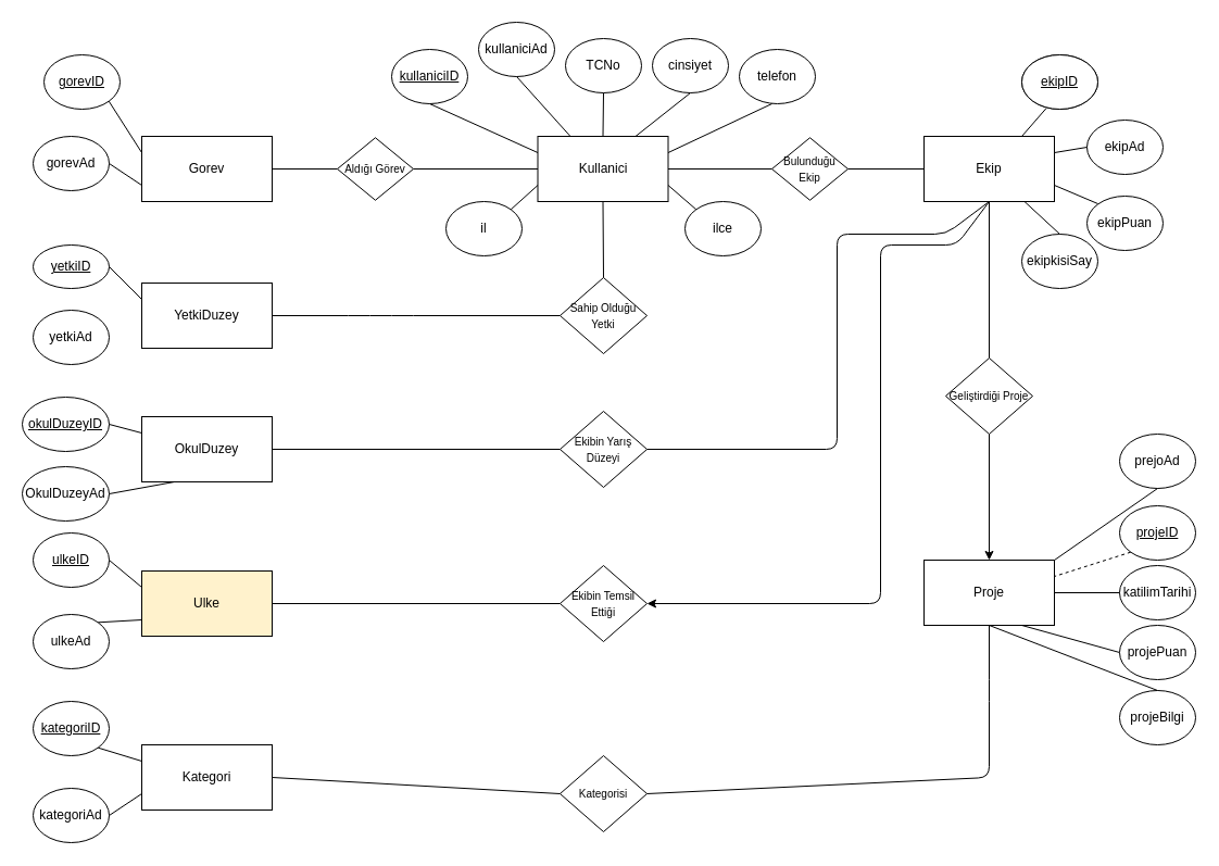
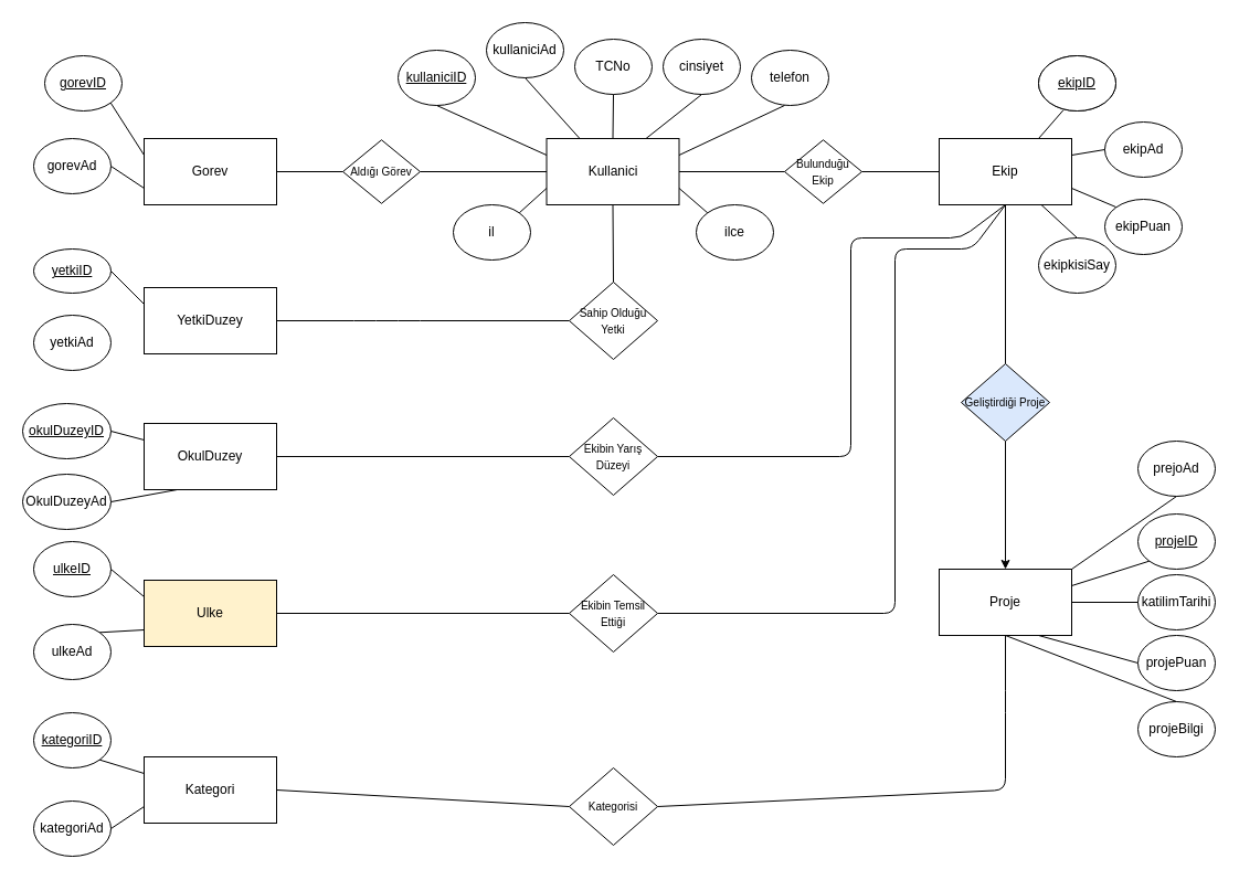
  <mxCell id="0" />
  <mxCell id="1" parent="0" />
  <mxCell id="2" value="Kullanici" style="rounded=0;whiteSpace=wrap;html=1;" parent="1" vertex="1"><mxGeometry x="494.5" y="125" width="120" height="60" as="geometry" /></mxCell>
  <mxCell id="3" value="Ekip" style="rounded=0;whiteSpace=wrap;html=1;" parent="1" vertex="1"><mxGeometry x="850" y="125" width="120" height="60" as="geometry" /></mxCell>
  <mxCell id="4" value="Proje" style="rounded=0;whiteSpace=wrap;html=1;" parent="1" vertex="1"><mxGeometry x="850" y="515" width="120" height="60" as="geometry" /></mxCell>
  <mxCell id="5" value="Kategori" style="rounded=0;whiteSpace=wrap;html=1;" parent="1" vertex="1"><mxGeometry x="130" y="685" width="120" height="60" as="geometry" /></mxCell>
  <mxCell id="6" value="YetkiDuzey" style="rounded=0;whiteSpace=wrap;html=1;" parent="1" vertex="1"><mxGeometry x="130" y="260" width="120" height="60" as="geometry" /></mxCell>
  <mxCell id="7" value="Gorev" style="rounded=0;whiteSpace=wrap;html=1;" parent="1" vertex="1"><mxGeometry x="130" y="125" width="120" height="60" as="geometry" /></mxCell>
  <mxCell id="8" value="Ulke" style="rounded=0;whiteSpace=wrap;html=1;fillColor=#fff2cc;" parent="1" vertex="1"><mxGeometry x="130" y="525" width="120" height="60" as="geometry" /></mxCell>
  <mxCell id="9" value="&lt;u&gt;kategoriID&lt;/u&gt;" style="ellipse;whiteSpace=wrap;html=1;" parent="1" vertex="1"><mxGeometry x="30" y="645" width="70" height="50" as="geometry" /></mxCell>
  <mxCell id="10" value="kategoriAd" style="ellipse;whiteSpace=wrap;html=1;" parent="1" vertex="1"><mxGeometry x="30" y="725" width="70" height="50" as="geometry" /></mxCell>
  <mxCell id="11" value="&lt;u&gt;gorevID&lt;/u&gt;" style="ellipse;whiteSpace=wrap;html=1;" parent="1" vertex="1"><mxGeometry x="40" y="50" width="70" height="50" as="geometry" /></mxCell>
  <mxCell id="12" value="gorevAd" style="ellipse;whiteSpace=wrap;html=1;" parent="1" vertex="1"><mxGeometry x="30" y="125" width="70" height="50" as="geometry" /></mxCell>
  <mxCell id="13" value="yetkiAd" style="ellipse;whiteSpace=wrap;html=1;" parent="1" vertex="1"><mxGeometry x="30" y="285" width="70" height="50" as="geometry" /></mxCell>
  <mxCell id="14" value="&lt;u&gt;yetkiID&lt;/u&gt;" style="ellipse;whiteSpace=wrap;html=1;" parent="1" vertex="1"><mxGeometry x="30" y="225" width="70" height="40" as="geometry" /></mxCell>
  <mxCell id="15" value="ekipID" style="ellipse;whiteSpace=wrap;html=1;" parent="1" vertex="1"><mxGeometry x="940" y="50" width="70" height="50" as="geometry" /></mxCell>
  <mxCell id="16" value="ekipAd" style="ellipse;whiteSpace=wrap;html=1;" parent="1" vertex="1"><mxGeometry x="1000" y="110" width="70" height="50" as="geometry" /></mxCell>
  <mxCell id="17" value="ekipPuan" style="ellipse;whiteSpace=wrap;html=1;" parent="1" vertex="1"><mxGeometry x="1000" y="180" width="70" height="50" as="geometry" /></mxCell>
  <mxCell id="18" value="ekipkisiSay" style="ellipse;whiteSpace=wrap;html=1;" parent="1" vertex="1"><mxGeometry x="940" y="215" width="70" height="50" as="geometry" /></mxCell>
  <mxCell id="19" value="&lt;u&gt;ulkeID&lt;/u&gt;" style="ellipse;whiteSpace=wrap;html=1;" parent="1" vertex="1"><mxGeometry x="30" y="490" width="70" height="50" as="geometry" /></mxCell>
  <mxCell id="20" value="ulkeAd" style="ellipse;whiteSpace=wrap;html=1;" parent="1" vertex="1"><mxGeometry x="30" y="565" width="70" height="50" as="geometry" /></mxCell>
  <mxCell id="21" value="&lt;u&gt;projeID&lt;/u&gt;" style="ellipse;whiteSpace=wrap;html=1;" parent="1" vertex="1"><mxGeometry x="1030" y="465" width="70" height="50" as="geometry" /></mxCell>
  <mxCell id="22" value="prejoAd" style="ellipse;whiteSpace=wrap;html=1;" parent="1" vertex="1"><mxGeometry x="1030" y="399" width="70" height="50" as="geometry" /></mxCell>
  <mxCell id="23" value="projeBilgi" style="ellipse;whiteSpace=wrap;html=1;" parent="1" vertex="1"><mxGeometry x="1030" y="635" width="70" height="50" as="geometry" /></mxCell>
  <mxCell id="24" value="katilimTarihi" style="ellipse;whiteSpace=wrap;html=1;" parent="1" vertex="1"><mxGeometry x="1030" y="520" width="70" height="50" as="geometry" /></mxCell>
  <mxCell id="25" value="OkulDuzey" style="rounded=0;whiteSpace=wrap;html=1;" parent="1" vertex="1"><mxGeometry x="130" y="383" width="120" height="60" as="geometry" /></mxCell>
  <mxCell id="26" value="&lt;u&gt;okulDuzeyID&lt;/u&gt;" style="ellipse;whiteSpace=wrap;html=1;" parent="1" vertex="1"><mxGeometry x="20" y="365" width="80" height="50" as="geometry" /></mxCell>
  <mxCell id="27" value="OkulDuzeyAd" style="ellipse;whiteSpace=wrap;html=1;" parent="1" vertex="1"><mxGeometry x="20" y="429" width="80" height="50" as="geometry" /></mxCell>
  <mxCell id="28" value="&lt;u&gt;kullaniciID&lt;/u&gt;" style="ellipse;whiteSpace=wrap;html=1;" parent="1" vertex="1"><mxGeometry x="360" y="45" width="70" height="50" as="geometry" /></mxCell>
  <mxCell id="29" value="kullaniciAd" style="ellipse;whiteSpace=wrap;html=1;" parent="1" vertex="1"><mxGeometry x="440" y="20" width="70" height="50" as="geometry" /></mxCell>
  <mxCell id="30" value="TCNo" style="ellipse;whiteSpace=wrap;html=1;" parent="1" vertex="1"><mxGeometry x="520" y="35" width="70" height="50" as="geometry" /></mxCell>
  <mxCell id="31" value="cinsiyet" style="ellipse;whiteSpace=wrap;html=1;" parent="1" vertex="1"><mxGeometry x="600" y="35" width="70" height="50" as="geometry" /></mxCell>
  <mxCell id="32" value="telefon" style="ellipse;whiteSpace=wrap;html=1;" parent="1" vertex="1"><mxGeometry x="680" y="45" width="70" height="50" as="geometry" /></mxCell>
  <mxCell id="33" value="il" style="ellipse;whiteSpace=wrap;html=1;" parent="1" vertex="1"><mxGeometry x="410" y="185" width="70" height="50" as="geometry" /></mxCell>
  <mxCell id="34" value="ilce" style="ellipse;whiteSpace=wrap;html=1;" parent="1" vertex="1"><mxGeometry x="630" y="185" width="70" height="50" as="geometry" /></mxCell>
  <mxCell id="35" value="&lt;u&gt;ekipID&lt;/u&gt;" style="ellipse;whiteSpace=wrap;html=1;" parent="1" vertex="1"><mxGeometry x="940" y="50" width="70" height="50" as="geometry" /></mxCell>
- <mxCell id="36" value="" style="endArrow=none;html=1;exitX=0;exitY=1;exitDx=0;exitDy=0;entryX=1;entryY=0.25;entryDx=0;entryDy=0;dashed=1;" parent="1" source="21" target="4" edge="1"><mxGeometry width="50" height="50" relative="1" as="geometry"><mxPoint x="1370" y="895" as="sourcePoint" /><mxPoint x="1420" y="845" as="targetPoint" /></mxGeometry></mxCell>
+ <mxCell id="36" value="" style="endArrow=none;html=1;exitX=0;exitY=1;exitDx=0;exitDy=0;entryX=1;entryY=0.25;entryDx=0;entryDy=0;" parent="1" source="21" target="4" edge="1"><mxGeometry width="50" height="50" relative="1" as="geometry"><mxPoint x="1370" y="895" as="sourcePoint" /><mxPoint x="1420" y="845" as="targetPoint" /></mxGeometry></mxCell>
  <mxCell id="37" value="" style="endArrow=none;html=1;exitX=0.5;exitY=1;exitDx=0;exitDy=0;entryX=1;entryY=0;entryDx=0;entryDy=0;" parent="1" source="22" target="4" edge="1"><mxGeometry width="50" height="50" relative="1" as="geometry"><mxPoint x="855" y="495" as="sourcePoint" /><mxPoint x="830" y="545" as="targetPoint" /></mxGeometry></mxCell>
  <mxCell id="38" value="" style="endArrow=none;html=1;exitX=0.5;exitY=0;exitDx=0;exitDy=0;entryX=0.5;entryY=1;entryDx=0;entryDy=0;" parent="1" source="23" target="4" edge="1"><mxGeometry width="50" height="50" relative="1" as="geometry"><mxPoint x="865" y="505" as="sourcePoint" /><mxPoint x="900" y="535" as="targetPoint" /></mxGeometry></mxCell>
  <mxCell id="39" value="" style="endArrow=none;html=1;exitX=0.75;exitY=1;exitDx=0;exitDy=0;entryX=0;entryY=0.5;entryDx=0;entryDy=0;" parent="1" source="4" target="60" edge="1"><mxGeometry width="50" height="50" relative="1" as="geometry"><mxPoint x="875" y="515" as="sourcePoint" /><mxPoint x="890" y="605" as="targetPoint" /></mxGeometry></mxCell>
  <mxCell id="40" value="" style="endArrow=none;html=1;entryX=1;entryY=0;entryDx=0;entryDy=0;exitX=0;exitY=0.75;exitDx=0;exitDy=0;" parent="1" source="2" target="33" edge="1"><mxGeometry width="50" height="50" relative="1" as="geometry"><mxPoint x="510" y="405" as="sourcePoint" /><mxPoint x="350" y="295" as="targetPoint" /></mxGeometry></mxCell>
  <mxCell id="41" value="" style="endArrow=none;html=1;exitX=1;exitY=0.75;exitDx=0;exitDy=0;entryX=0;entryY=0;entryDx=0;entryDy=0;" parent="1" source="2" target="34" edge="1"><mxGeometry width="50" height="50" relative="1" as="geometry"><mxPoint x="520" y="415" as="sourcePoint" /><mxPoint x="360" y="305" as="targetPoint" /></mxGeometry></mxCell>
  <mxCell id="42" value="" style="endArrow=none;html=1;entryX=0;entryY=0.25;entryDx=0;entryDy=0;exitX=0.5;exitY=1;exitDx=0;exitDy=0;" parent="1" source="28" target="2" edge="1"><mxGeometry width="50" height="50" relative="1" as="geometry"><mxPoint x="380" y="135" as="sourcePoint" /><mxPoint x="370" y="315" as="targetPoint" /></mxGeometry></mxCell>
  <mxCell id="43" value="" style="endArrow=none;html=1;entryX=0.5;entryY=1;entryDx=0;entryDy=0;exitX=0.25;exitY=0;exitDx=0;exitDy=0;" parent="1" source="2" target="29" edge="1"><mxGeometry width="50" height="50" relative="1" as="geometry"><mxPoint x="540" y="435" as="sourcePoint" /><mxPoint x="380" y="325" as="targetPoint" /></mxGeometry></mxCell>
  <mxCell id="44" value="" style="endArrow=none;html=1;exitX=0.5;exitY=1;exitDx=0;exitDy=0;entryX=0.5;entryY=0;entryDx=0;entryDy=0;" parent="1" source="30" target="2" edge="1"><mxGeometry width="50" height="50" relative="1" as="geometry"><mxPoint x="550" y="445" as="sourcePoint" /><mxPoint x="390" y="335" as="targetPoint" /></mxGeometry></mxCell>
  <mxCell id="45" value="" style="endArrow=none;html=1;entryX=0.5;entryY=1;entryDx=0;entryDy=0;exitX=0.75;exitY=0;exitDx=0;exitDy=0;" parent="1" source="2" target="31" edge="1"><mxGeometry width="50" height="50" relative="1" as="geometry"><mxPoint x="640" y="105" as="sourcePoint" /><mxPoint x="400" y="345" as="targetPoint" /></mxGeometry></mxCell>
  <mxCell id="46" value="" style="endArrow=none;html=1;exitX=1;exitY=0.25;exitDx=0;exitDy=0;" parent="1" source="2" edge="1"><mxGeometry width="50" height="50" relative="1" as="geometry"><mxPoint x="570" y="465" as="sourcePoint" /><mxPoint x="710" y="95" as="targetPoint" /></mxGeometry></mxCell>
  <mxCell id="47" value="" style="endArrow=none;html=1;exitX=0;exitY=0.25;exitDx=0;exitDy=0;entryX=1;entryY=1;entryDx=0;entryDy=0;" parent="1" source="5" target="9" edge="1"><mxGeometry width="50" height="50" relative="1" as="geometry"><mxPoint x="580" y="775" as="sourcePoint" /><mxPoint x="420" y="665" as="targetPoint" /></mxGeometry></mxCell>
  <mxCell id="48" value="" style="endArrow=none;html=1;exitX=0;exitY=0.75;exitDx=0;exitDy=0;entryX=1;entryY=0.5;entryDx=0;entryDy=0;" parent="1" source="5" target="10" edge="1"><mxGeometry width="50" height="50" relative="1" as="geometry"><mxPoint x="590" y="785" as="sourcePoint" /><mxPoint x="430" y="675" as="targetPoint" /></mxGeometry></mxCell>
  <mxCell id="49" value="" style="endArrow=none;html=1;exitX=0;exitY=0.25;exitDx=0;exitDy=0;entryX=1;entryY=0.5;entryDx=0;entryDy=0;" parent="1" source="6" target="14" edge="1"><mxGeometry width="50" height="50" relative="1" as="geometry"><mxPoint x="600" y="171" as="sourcePoint" /><mxPoint x="440" y="61" as="targetPoint" /></mxGeometry></mxCell>
  <mxCell id="50" value="" style="endArrow=none;html=1;exitX=0.25;exitY=1;exitDx=0;exitDy=0;entryX=1;entryY=0.5;entryDx=0;entryDy=0;" parent="1" source="25" target="27" edge="1"><mxGeometry width="50" height="50" relative="1" as="geometry"><mxPoint x="255" y="219" as="sourcePoint" /><mxPoint x="95" y="109" as="targetPoint" /></mxGeometry></mxCell>
  <mxCell id="51" value="" style="endArrow=none;html=1;exitX=0;exitY=0.25;exitDx=0;exitDy=0;entryX=1;entryY=0.5;entryDx=0;entryDy=0;" parent="1" source="25" target="26" edge="1"><mxGeometry width="50" height="50" relative="1" as="geometry"><mxPoint x="215" y="469" as="sourcePoint" /><mxPoint x="105" y="119" as="targetPoint" /></mxGeometry></mxCell>
  <mxCell id="52" value="" style="endArrow=none;html=1;exitX=1;exitY=0.5;exitDx=0;exitDy=0;entryX=0;entryY=0.75;entryDx=0;entryDy=0;" parent="1" source="12" target="7" edge="1"><mxGeometry width="50" height="50" relative="1" as="geometry"><mxPoint x="-190" y="240" as="sourcePoint" /><mxPoint x="-350" y="130" as="targetPoint" /></mxGeometry></mxCell>
  <mxCell id="53" value="" style="endArrow=none;html=1;entryX=0;entryY=0.25;entryDx=0;entryDy=0;exitX=1;exitY=1;exitDx=0;exitDy=0;" parent="1" source="11" target="7" edge="1"><mxGeometry width="50" height="50" relative="1" as="geometry"><mxPoint x="50" y="135" as="sourcePoint" /><mxPoint x="-340" y="140" as="targetPoint" /></mxGeometry></mxCell>
  <mxCell id="54" value="" style="endArrow=none;html=1;exitX=1;exitY=0.5;exitDx=0;exitDy=0;entryX=0;entryY=0.25;entryDx=0;entryDy=0;" parent="1" source="19" target="8" edge="1"><mxGeometry width="50" height="50" relative="1" as="geometry"><mxPoint x="-70" y="486" as="sourcePoint" /><mxPoint x="-230" y="376" as="targetPoint" /></mxGeometry></mxCell>
  <mxCell id="55" value="" style="endArrow=none;html=1;exitX=1;exitY=0;exitDx=0;exitDy=0;entryX=0;entryY=0.75;entryDx=0;entryDy=0;" parent="1" source="20" target="8" edge="1"><mxGeometry width="50" height="50" relative="1" as="geometry"><mxPoint x="-60" y="496" as="sourcePoint" /><mxPoint x="-220" y="386" as="targetPoint" /></mxGeometry></mxCell>
  <mxCell id="56" value="" style="endArrow=none;html=1;exitX=0.5;exitY=0;exitDx=0;exitDy=0;" parent="1" source="18" target="3" edge="1"><mxGeometry width="50" height="50" relative="1" as="geometry"><mxPoint x="780" y="370" as="sourcePoint" /><mxPoint x="510" y="470" as="targetPoint" /></mxGeometry></mxCell>
  <mxCell id="57" value="" style="endArrow=none;html=1;entryX=1;entryY=0.75;entryDx=0;entryDy=0;" parent="1" target="3" edge="1"><mxGeometry width="50" height="50" relative="1" as="geometry"><mxPoint x="1010" y="187" as="sourcePoint" /><mxPoint x="520" y="480" as="targetPoint" /></mxGeometry></mxCell>
  <mxCell id="58" value="" style="endArrow=none;html=1;exitX=1;exitY=0.25;exitDx=0;exitDy=0;entryX=0;entryY=0.5;entryDx=0;entryDy=0;" parent="1" source="3" target="16" edge="1"><mxGeometry width="50" height="50" relative="1" as="geometry"><mxPoint x="690" y="600" as="sourcePoint" /><mxPoint x="530" y="490" as="targetPoint" /></mxGeometry></mxCell>
  <mxCell id="59" value="" style="endArrow=none;html=1;exitX=0.318;exitY=0.989;exitDx=0;exitDy=0;exitPerimeter=0;entryX=0.75;entryY=0;entryDx=0;entryDy=0;" parent="1" source="35" target="3" edge="1"><mxGeometry width="50" height="50" relative="1" as="geometry"><mxPoint x="700" y="610" as="sourcePoint" /><mxPoint x="540" y="500" as="targetPoint" /></mxGeometry></mxCell>
  <mxCell id="60" value="projePuan" style="ellipse;whiteSpace=wrap;html=1;" parent="1" vertex="1"><mxGeometry x="1030" y="575" width="70" height="50" as="geometry" /></mxCell>
  <mxCell id="61" value="" style="endArrow=none;html=1;exitX=0;exitY=0.5;exitDx=0;exitDy=0;" parent="1" source="24" target="4" edge="1"><mxGeometry width="50" height="50" relative="1" as="geometry"><mxPoint x="890" y="585" as="sourcePoint" /><mxPoint x="855" y="625" as="targetPoint" /></mxGeometry></mxCell>
  <mxCell id="62" value="&lt;font style=&quot;font-size: 10px&quot;&gt;Aldığı Görev&lt;/font&gt;" style="rhombus;whiteSpace=wrap;html=1;" parent="1" vertex="1"><mxGeometry x="310" y="126.25" width="70" height="57.5" as="geometry" /></mxCell>
  <mxCell id="63" value="" style="endArrow=none;html=1;exitX=1;exitY=0.5;exitDx=0;exitDy=0;entryX=0;entryY=0.5;entryDx=0;entryDy=0;" parent="1" source="7" target="62" edge="1"><mxGeometry width="50" height="50" relative="1" as="geometry"><mxPoint x="620" y="275" as="sourcePoint" /><mxPoint x="670" y="225" as="targetPoint" /></mxGeometry></mxCell>
  <mxCell id="64" value="" style="endArrow=none;html=1;exitX=1;exitY=0.5;exitDx=0;exitDy=0;entryX=0;entryY=0.5;entryDx=0;entryDy=0;" parent="1" source="62" target="2" edge="1"><mxGeometry width="50" height="50" relative="1" as="geometry"><mxPoint x="260" y="165" as="sourcePoint" /><mxPoint x="320" y="165" as="targetPoint" /></mxGeometry></mxCell>
  <mxCell id="65" value="&lt;font style=&quot;font-size: 10px&quot;&gt;Bulunduğu Ekip&lt;/font&gt;" style="rhombus;whiteSpace=wrap;html=1;" parent="1" vertex="1"><mxGeometry x="710" y="126.25" width="70" height="57.5" as="geometry" /></mxCell>
  <mxCell id="66" value="" style="endArrow=none;html=1;exitX=1;exitY=0.5;exitDx=0;exitDy=0;entryX=0;entryY=0.5;entryDx=0;entryDy=0;" parent="1" source="2" target="65" edge="1"><mxGeometry width="50" height="50" relative="1" as="geometry"><mxPoint x="390" y="165" as="sourcePoint" /><mxPoint x="504.5" y="165" as="targetPoint" /></mxGeometry></mxCell>
  <mxCell id="67" value="" style="endArrow=none;html=1;exitX=0;exitY=0.5;exitDx=0;exitDy=0;entryX=1;entryY=0.5;entryDx=0;entryDy=0;" parent="1" source="3" target="65" edge="1"><mxGeometry width="50" height="50" relative="1" as="geometry"><mxPoint x="400" y="175" as="sourcePoint" /><mxPoint x="514.5" y="175" as="targetPoint" /></mxGeometry></mxCell>
  <mxCell id="68" value="&lt;font style=&quot;font-size: 10px&quot;&gt;Sahip Olduğu Yetki&lt;/font&gt;" style="rhombus;whiteSpace=wrap;html=1;" parent="1" vertex="1"><mxGeometry x="515" y="255" width="80" height="70" as="geometry" /></mxCell>
  <mxCell id="69" value="" style="endArrow=none;html=1;exitX=0.5;exitY=0;exitDx=0;exitDy=0;entryX=0.5;entryY=1;entryDx=0;entryDy=0;" parent="1" source="68" target="2" edge="1"><mxGeometry width="50" height="50" relative="1" as="geometry"><mxPoint x="260" y="165" as="sourcePoint" /><mxPoint x="320" y="165" as="targetPoint" /></mxGeometry></mxCell>
  <mxCell id="70" value="" style="endArrow=none;html=1;exitX=1;exitY=0.5;exitDx=0;exitDy=0;entryX=0;entryY=0.5;entryDx=0;entryDy=0;" parent="1" source="6" target="68" edge="1"><mxGeometry width="50" height="50" relative="1" as="geometry"><mxPoint x="270" y="175" as="sourcePoint" /><mxPoint x="330" y="175" as="targetPoint" /><Array as="points"><mxPoint x="330" y="290" /><mxPoint x="370" y="290" /></Array></mxGeometry></mxCell>
- <mxCell id="71" value="&lt;font style=&quot;font-size: 10px&quot;&gt;Geliştirdiği Proje&lt;/font&gt;" style="rhombus;whiteSpace=wrap;html=1;" parent="1" vertex="1"><mxGeometry x="870" y="329" width="80" height="70" as="geometry" /></mxCell>
+ <mxCell id="71" value="&lt;font style=&quot;font-size: 10px&quot;&gt;Geliştirdiği Proje&lt;/font&gt;" style="rhombus;whiteSpace=wrap;html=1;fillColor=#dae8fc;" parent="1" vertex="1"><mxGeometry x="870" y="329" width="80" height="70" as="geometry" /></mxCell>
  <mxCell id="72" value="" style="endArrow=none;html=1;exitX=0.5;exitY=0;exitDx=0;exitDy=0;entryX=0.5;entryY=1;entryDx=0;entryDy=0;" parent="1" source="71" target="3" edge="1"><mxGeometry width="50" height="50" relative="1" as="geometry"><mxPoint x="565" y="265" as="sourcePoint" /><mxPoint x="564.5" y="195" as="targetPoint" /></mxGeometry></mxCell>
  <mxCell id="73" value="" style="endArrow=classic;html=1;exitX=0.5;exitY=1;exitDx=0;exitDy=0;entryX=0.5;entryY=0;entryDx=0;entryDy=0;startArrow=none;startFill=0;endFill=1;" parent="1" source="71" target="4" edge="1"><mxGeometry width="50" height="50" relative="1" as="geometry"><mxPoint x="575" y="275" as="sourcePoint" /><mxPoint x="574.5" y="205" as="targetPoint" /></mxGeometry></mxCell>
  <mxCell id="74" value="&lt;font style=&quot;font-size: 10px&quot;&gt;Kategorisi&lt;/font&gt;" style="rhombus;whiteSpace=wrap;html=1;" parent="1" vertex="1"><mxGeometry x="515" y="695" width="80" height="70" as="geometry" /></mxCell>
  <mxCell id="75" value="" style="endArrow=none;html=1;exitX=1;exitY=0.5;exitDx=0;exitDy=0;entryX=0;entryY=0.5;entryDx=0;entryDy=0;" parent="1" source="5" target="74" edge="1"><mxGeometry width="50" height="50" relative="1" as="geometry"><mxPoint x="565" y="265" as="sourcePoint" /><mxPoint x="564.5" y="195" as="targetPoint" /></mxGeometry></mxCell>
  <mxCell id="76" value="" style="endArrow=none;html=1;exitX=1;exitY=0.5;exitDx=0;exitDy=0;entryX=0.5;entryY=1;entryDx=0;entryDy=0;" parent="1" source="74" target="4" edge="1"><mxGeometry width="50" height="50" relative="1" as="geometry"><mxPoint x="575" y="275" as="sourcePoint" /><mxPoint x="574.5" y="205" as="targetPoint" /><Array as="points"><mxPoint x="910" y="715" /><mxPoint x="910" y="635" /></Array></mxGeometry></mxCell>
  <mxCell id="77" value="&lt;font style=&quot;font-size: 10px&quot;&gt;Ekibin Temsil Ettiği&lt;/font&gt;" style="rhombus;whiteSpace=wrap;html=1;" parent="1" vertex="1"><mxGeometry x="515" y="520" width="80" height="70" as="geometry" /></mxCell>
  <mxCell id="78" value="" style="endArrow=none;html=1;exitX=1;exitY=0.5;exitDx=0;exitDy=0;entryX=0;entryY=0.5;entryDx=0;entryDy=0;" parent="1" source="8" target="77" edge="1"><mxGeometry width="50" height="50" relative="1" as="geometry"><mxPoint x="260" y="725" as="sourcePoint" /><mxPoint x="525" y="725" as="targetPoint" /></mxGeometry></mxCell>
- <mxCell id="79" value="" style="endArrow=classic;html=1;exitX=0.5;exitY=1;exitDx=0;exitDy=0;entryX=1;entryY=0.5;entryDx=0;entryDy=0;" parent="1" source="3" target="77" edge="1"><mxGeometry width="50" height="50" relative="1" as="geometry"><mxPoint x="270" y="735" as="sourcePoint" /><mxPoint x="535" y="735" as="targetPoint" /><Array as="points"><mxPoint x="880" y="225" /><mxPoint x="810" y="225" /><mxPoint x="810" y="555" /></Array></mxGeometry></mxCell>
+ <mxCell id="79" value="" style="endArrow=none;html=1;exitX=0.5;exitY=1;exitDx=0;exitDy=0;entryX=1;entryY=0.5;entryDx=0;entryDy=0;" parent="1" source="3" target="77" edge="1"><mxGeometry width="50" height="50" relative="1" as="geometry"><mxPoint x="270" y="735" as="sourcePoint" /><mxPoint x="535" y="735" as="targetPoint" /><Array as="points"><mxPoint x="880" y="225" /><mxPoint x="810" y="225" /><mxPoint x="810" y="555" /></Array></mxGeometry></mxCell>
  <mxCell id="80" value="&lt;font style=&quot;font-size: 10px&quot;&gt;Ekibin Yarış Düzeyi&lt;/font&gt;" style="rhombus;whiteSpace=wrap;html=1;" parent="1" vertex="1"><mxGeometry x="515" y="378" width="80" height="70" as="geometry" /></mxCell>
  <mxCell id="81" value="" style="endArrow=none;html=1;exitX=1;exitY=0.5;exitDx=0;exitDy=0;entryX=0;entryY=0.5;entryDx=0;entryDy=0;" parent="1" source="25" target="80" edge="1"><mxGeometry width="50" height="50" relative="1" as="geometry"><mxPoint x="260" y="565" as="sourcePoint" /><mxPoint x="525" y="565" as="targetPoint" /></mxGeometry></mxCell>
  <mxCell id="82" value="" style="endArrow=none;html=1;exitX=1;exitY=0.5;exitDx=0;exitDy=0;" parent="1" source="80" edge="1"><mxGeometry width="50" height="50" relative="1" as="geometry"><mxPoint x="270" y="575" as="sourcePoint" /><mxPoint x="910" y="185" as="targetPoint" /><Array as="points"><mxPoint x="770" y="413" /><mxPoint x="770" y="215" /><mxPoint x="870" y="215" /></Array></mxGeometry></mxCell>
